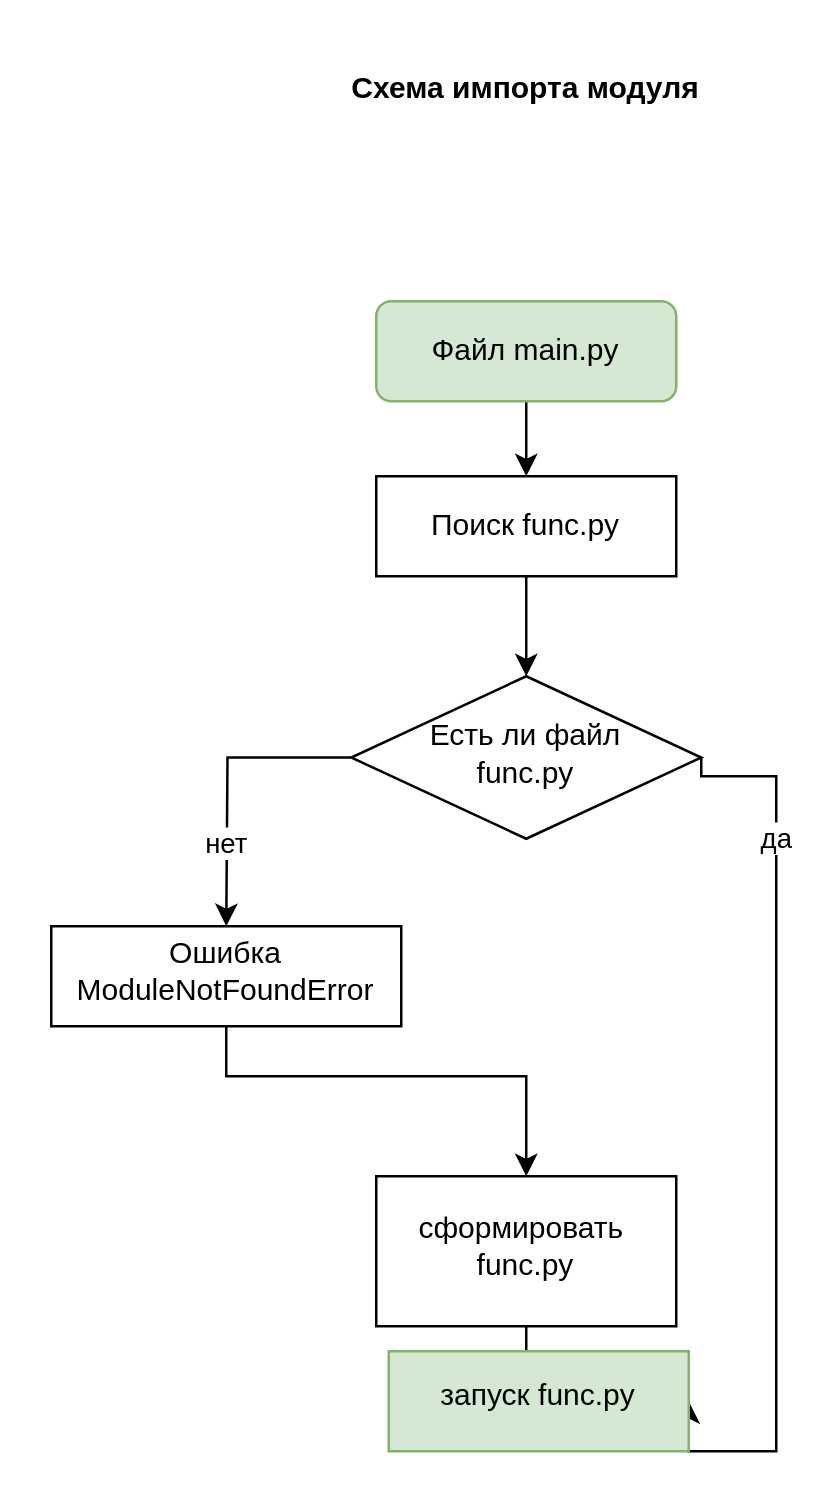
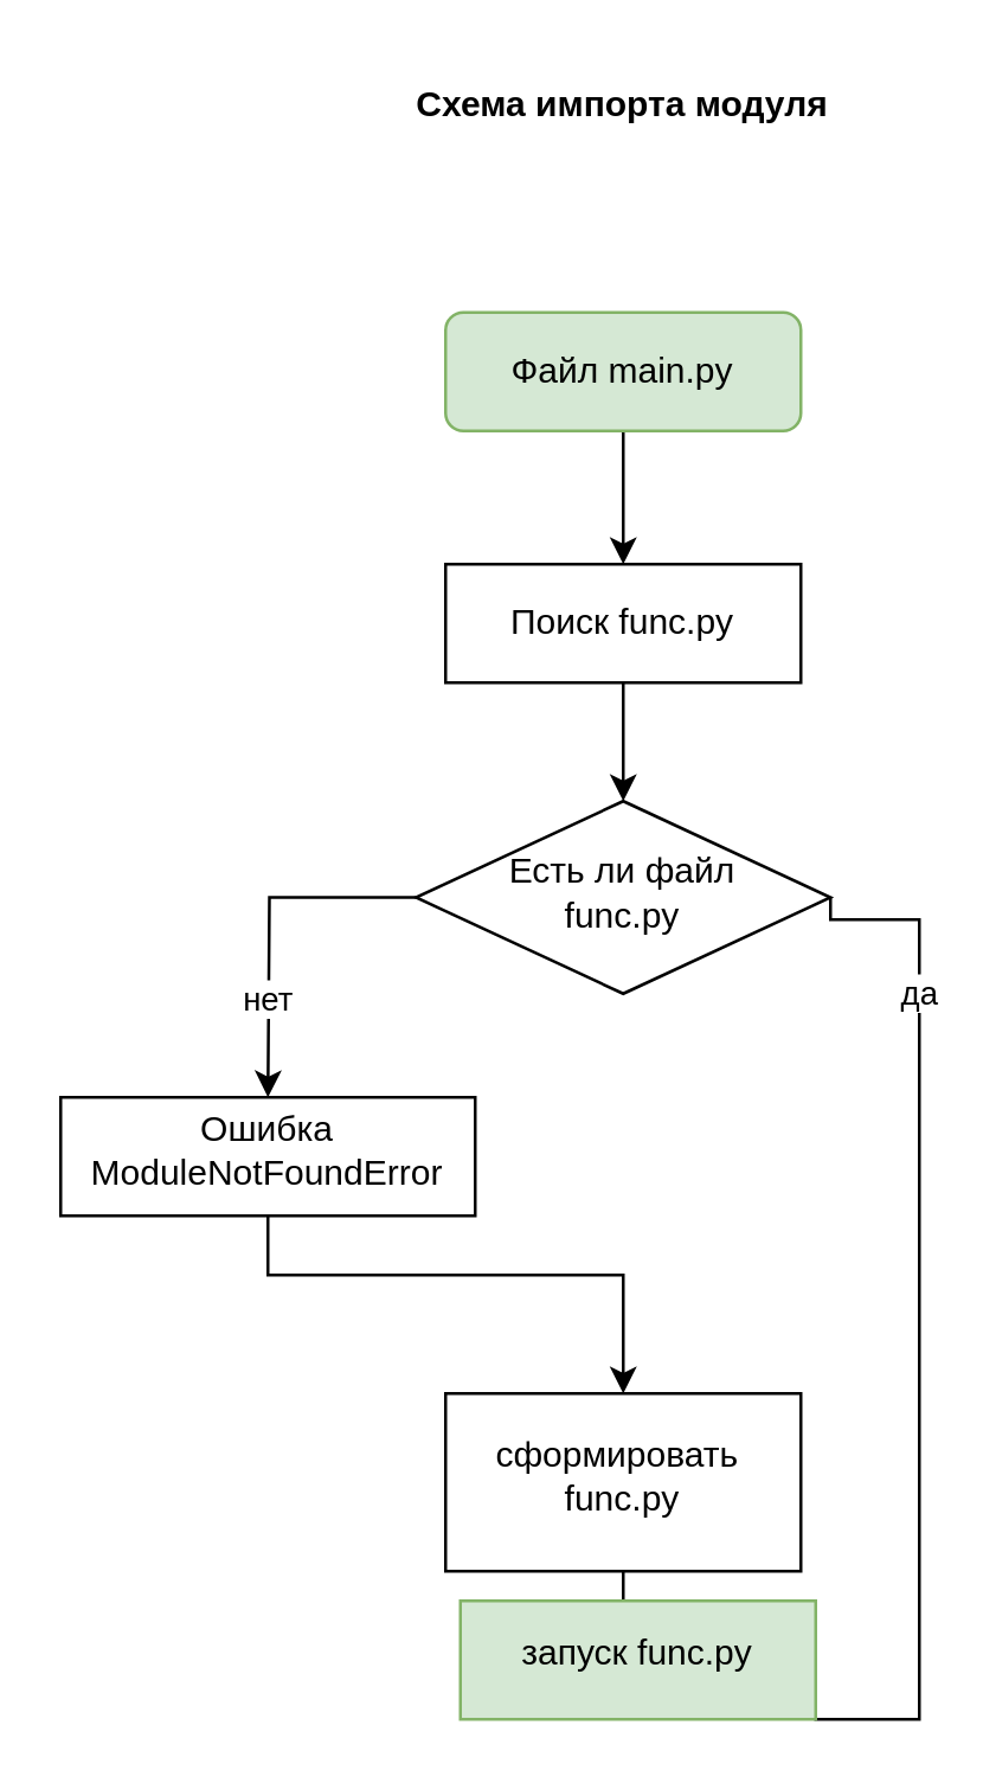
  <mxCell id="0" />
  <mxCell id="1" parent="0" />
  <mxCell id="2" value="" style="edgeStyle=orthogonalEdgeStyle;rounded=0;orthogonalLoop=1;jettySize=auto;html=1;" edge="1" parent="1" source="3" target="8"><mxGeometry relative="1" as="geometry" /></mxCell>
- <mxCell id="3" value="Файл main.py" style="rounded=1;whiteSpace=wrap;html=1;fontSize=12;glass=0;strokeWidth=1;shadow=0;fillColor=#d5e8d4;strokeColor=#82b366;" parent="1" vertex="1"><mxGeometry x="150" y="120" width="120" height="40" as="geometry" /></mxCell>
+ <mxCell id="3" value="Файл main.py" style="rounded=1;whiteSpace=wrap;html=1;fontSize=12;glass=0;strokeWidth=1;shadow=0;fillColor=#d5e8d4;strokeColor=#82b366;" parent="1" vertex="1"><mxGeometry x="150" y="105" width="120" height="40" as="geometry" /></mxCell>
  <mxCell id="4" value="нет" style="edgeStyle=orthogonalEdgeStyle;rounded=0;orthogonalLoop=1;jettySize=auto;html=1;" edge="1" parent="1" source="6"><mxGeometry x="0.444" relative="1" as="geometry"><mxPoint x="90" y="370" as="targetPoint" /><mxPoint as="offset" /></mxGeometry></mxCell>
- <mxCell id="5" value="да" style="edgeStyle=orthogonalEdgeStyle;rounded=0;orthogonalLoop=1;jettySize=auto;html=1;entryX=1;entryY=0.5;entryDx=0;entryDy=0;exitX=1;exitY=0.5;exitDx=0;exitDy=0;" edge="1" parent="1" source="6" target="13"><mxGeometry x="-0.66" relative="1" as="geometry"><mxPoint x="340" y="730" as="targetPoint" /><Array as="points"><mxPoint x="310" y="310" /><mxPoint x="310" y="580" /></Array><mxPoint as="offset" /></mxGeometry></mxCell>
+ <mxCell id="5" value="да" style="edgeStyle=orthogonalEdgeStyle;rounded=0;orthogonalLoop=1;jettySize=auto;html=1;entryX=1;entryY=0.5;entryDx=0;entryDy=0;exitX=1;exitY=0.5;exitDx=0;exitDy=0;endArrow=none;" edge="1" parent="1" source="6" target="13"><mxGeometry x="-0.66" relative="1" as="geometry"><mxPoint x="340" y="730" as="targetPoint" /><Array as="points"><mxPoint x="310" y="310" /><mxPoint x="310" y="580" /></Array><mxPoint as="offset" /></mxGeometry></mxCell>
  <mxCell id="6" value="Есть ли файл&lt;br&gt;func.py" style="rhombus;whiteSpace=wrap;html=1;shadow=0;fontFamily=Helvetica;fontSize=12;align=center;strokeWidth=1;spacing=6;spacingTop=-4;" parent="1" vertex="1"><mxGeometry x="140" y="270" width="140" height="65" as="geometry" /></mxCell>
  <mxCell id="7" value="" style="edgeStyle=orthogonalEdgeStyle;rounded=0;orthogonalLoop=1;jettySize=auto;html=1;" edge="1" parent="1" source="8" target="6"><mxGeometry relative="1" as="geometry" /></mxCell>
  <mxCell id="8" value="Поиск func.py" style="rounded=0;whiteSpace=wrap;html=1;" vertex="1" parent="1"><mxGeometry x="150" y="190" width="120" height="40" as="geometry" /></mxCell>
  <mxCell id="9" value="" style="edgeStyle=orthogonalEdgeStyle;rounded=0;orthogonalLoop=1;jettySize=auto;html=1;exitX=0.5;exitY=1;exitDx=0;exitDy=0;" edge="1" parent="1" source="10"><mxGeometry relative="1" as="geometry"><mxPoint x="120" y="460" as="sourcePoint" /><mxPoint x="210" y="470" as="targetPoint" /><Array as="points"><mxPoint x="90" y="430" /><mxPoint x="210" y="430" /></Array></mxGeometry></mxCell>
  <mxCell id="10" value="Ошибка&lt;br&gt;ModuleNotFoundError" style="whiteSpace=wrap;html=1;shadow=0;strokeWidth=1;spacing=6;spacingTop=-4;" vertex="1" parent="1"><mxGeometry x="20" y="370" width="140" height="40" as="geometry" /></mxCell>
  <mxCell id="11" value="" style="edgeStyle=orthogonalEdgeStyle;rounded=0;orthogonalLoop=1;jettySize=auto;html=1;" edge="1" parent="1" source="12" target="13"><mxGeometry relative="1" as="geometry" /></mxCell>
  <mxCell id="12" value="сформировать&amp;nbsp;&lt;br&gt;func.py" style="whiteSpace=wrap;html=1;shadow=0;strokeWidth=1;spacing=6;spacingTop=-4;" vertex="1" parent="1"><mxGeometry x="150" y="470" width="120" height="60" as="geometry" /></mxCell>
  <mxCell id="13" value="запуск func.py" style="whiteSpace=wrap;html=1;shadow=0;strokeWidth=1;spacing=6;spacingTop=-4;fillColor=#d5e8d4;strokeColor=#82b366;" vertex="1" parent="1"><mxGeometry x="155" y="540" width="120" height="40" as="geometry" /></mxCell>
  <mxCell id="14" value="Схема импорта модуля" style="text;html=1;strokeColor=none;fillColor=none;align=center;verticalAlign=middle;whiteSpace=wrap;rounded=0;fontStyle=1" vertex="1" parent="1"><mxGeometry x="120" y="20" width="180" height="30" as="geometry" /></mxCell>
